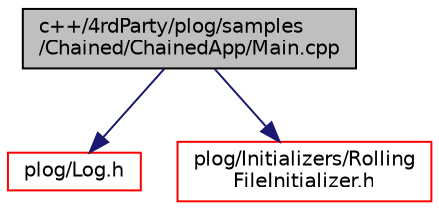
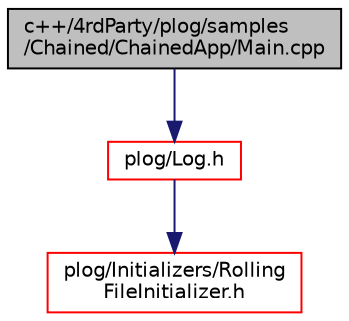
  digraph {
    node [color=red fontname=Helvetica fontsize=10 shape=record]
    edge [color=midnightblue fontname=Helvetica fontsize=10 labelfontname=Helvetica labelfontsize=10 style=solid]
    n1 [color=black fillcolor=grey75 fontcolor=black height=0.2 label="c++/4rdParty/plog/samples\l/Chained/ChainedApp/Main.cpp" style=filled width=0.4]
    n2 [height=0.2 label="plog/Log.h" width=0.4]
    n3 [height=0.2 label="plog/Initializers/Rolling\lFileInitializer.h" width=0.4]
    n1 -> n2
-   n1 -> n3
+   n2 -> n3
  }
